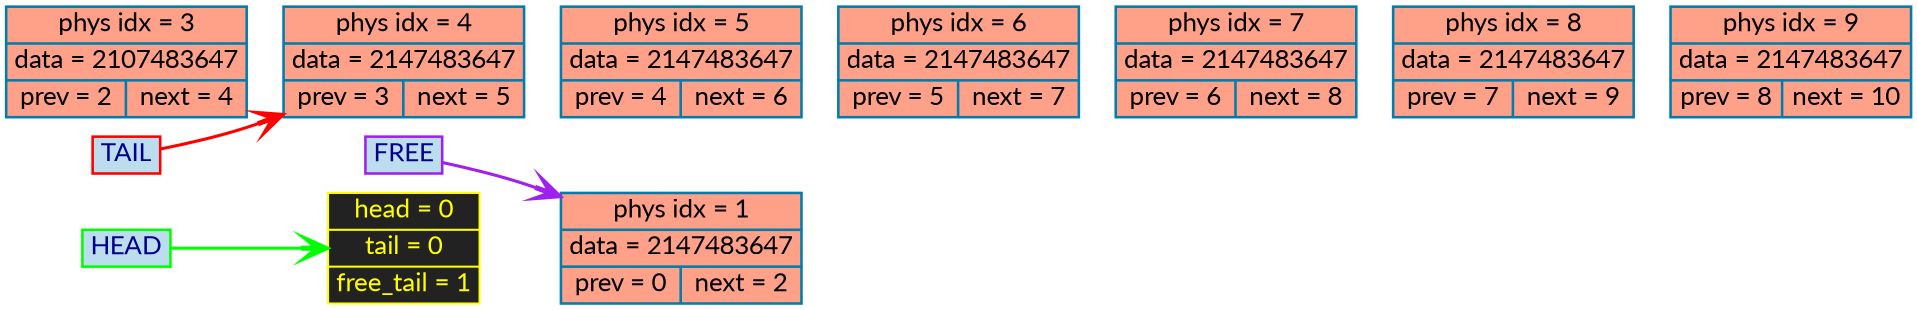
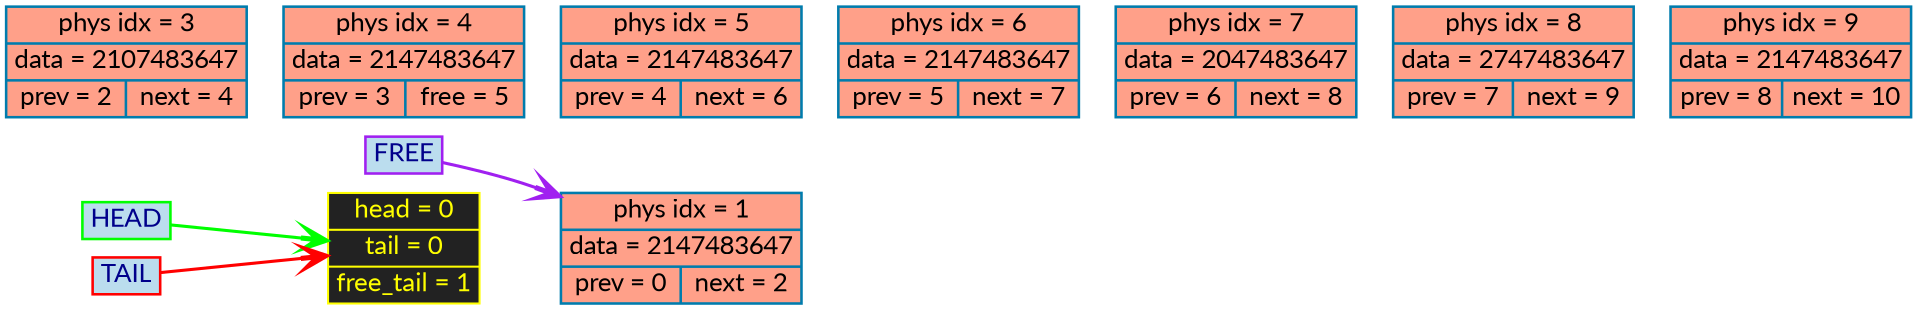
  digraph {
    fontname=Lato
    rankdir=LR
    node [color="#007CAD" fillcolor="#FFA089" fontcolor=black fontname=Lato fontsize=25 penwidth=2.5 shape=record style=filled]
    edge [arrowhead=vee arrowsize=1 color="#2d714f" fontname=Lato penwidth=5 style=invis weight=1000000]
    n1 [color=yellow fillcolor="#222222" fontcolor=yellow label="head = 0 | tail = 0 | free_tail = 1" penwidth=2]
    n2 [label="phys idx = 1 | data = 2147483647 | {prev = 0 | next = 2} "]
    n3 [label="phys idx = 3 | data = 2107483647 | {prev = 2 | next = 4} "]
-   n4 [label="phys idx = 4 | data = 2147483647 | {prev = 3 | next = 5} "]
+   n4 [label="phys idx = 4 | data = 2147483647 | {prev = 3 | free = 5} "]
    n5 [label="phys idx = 5 | data = 2147483647 | {prev = 4 | next = 6} "]
    n6 [label="phys idx = 6 | data = 2147483647 | {prev = 5 | next = 7} "]
-   n7 [label="phys idx = 7 | data = 2147483647 | {prev = 6 | next = 8} "]
-   n8 [label="phys idx = 8 | data = 2147483647 | {prev = 7 | next = 9} "]
+   n7 [label="phys idx = 7 | data = 2047483647 | {prev = 6 | next = 8} "]
+   n8 [label="phys idx = 8 | data = 2747483647 | {prev = 7 | next = 9} "]
    n9 [label="phys idx = 9 | data = 2147483647 | {prev = 8 | next = 10} "]
    n10 [color=lime fillcolor="#BBDDEE" fontcolor=darkblue label=HEAD shape=box]
    n11 [color=red fillcolor="#BBDDEE" fontcolor=darkblue label=TAIL shape=box]
    n12 [color=purple fillcolor="#BBDDEE" fontcolor=darkblue label=FREE shape=box]
    n1 -> n2 [weight=100000]
    n3 -> n4
    n4 -> n5
    n5 -> n6
    n6 -> n7
    n7 -> n8
    n8 -> n9
    n10 -> n1 [arrowsize=2.5 color=lime penwidth=3 style=bold weight=""]
-   n11 -> n4 [arrowsize=2.5 color=red penwidth=3 style=bold weight=""]
+   n11 -> n1 [arrowsize=2.5 color=red penwidth=3 style=bold weight=""]
    n12 -> n2 [arrowsize=2.5 color=purple penwidth=3 style=bold weight=""]
  }
